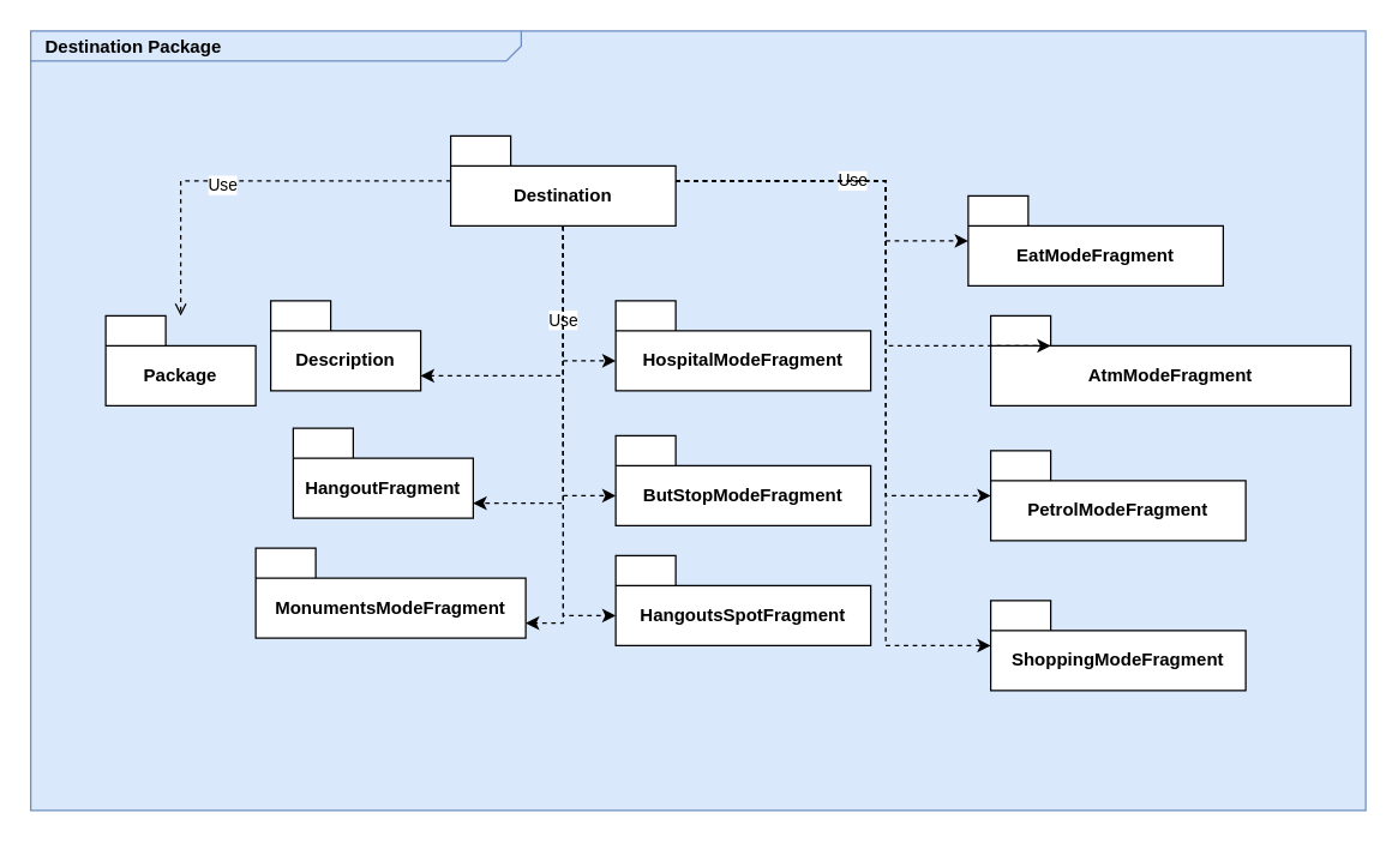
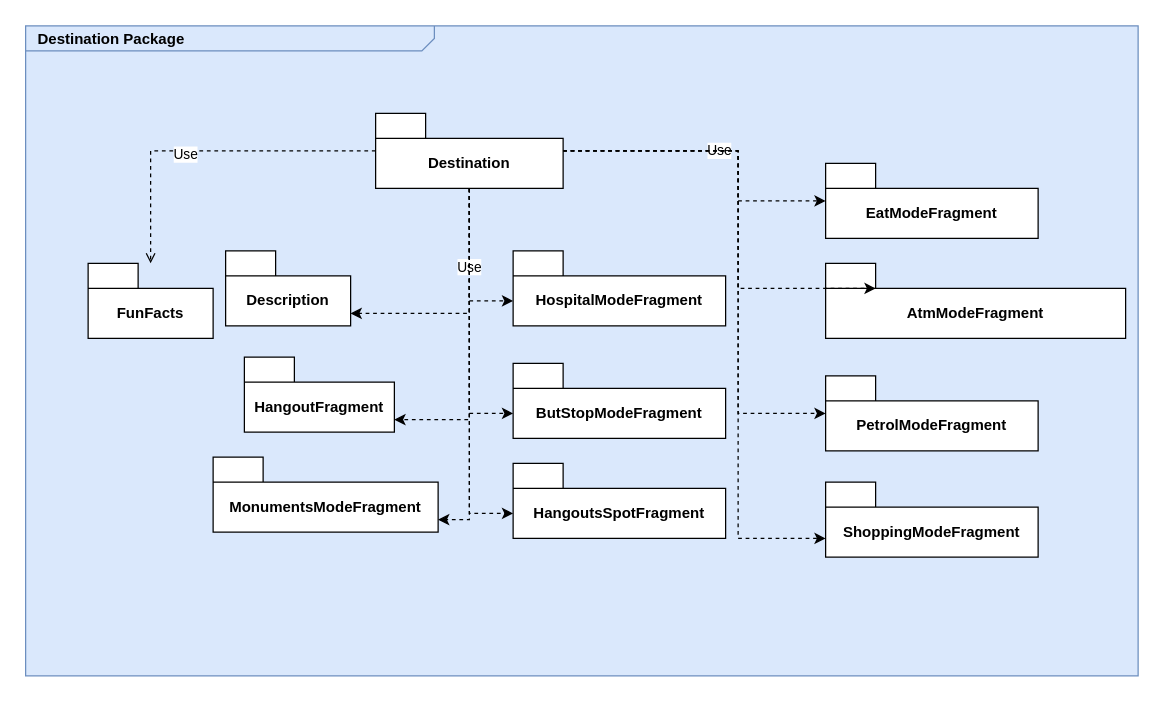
  <mxCell id="0" style=";html=1;" />
  <mxCell id="1" style=";html=1;" parent="0" />
  <mxCell id="2" value="&lt;p style=&quot;margin: 0px ; margin-top: 4px ; margin-left: 10px ; text-align: left&quot;&gt;&lt;b&gt;Destination Package&lt;/b&gt;&lt;/p&gt;" style="html=1;strokeWidth=1;shape=mxgraph.sysml.package;html=1;overflow=fill;whiteSpace=wrap;fillColor=#dae8fc;fontSize=12;align=center;labelX=327.64;strokeColor=#6c8ebf;" parent="1" vertex="1"><mxGeometry x="20" y="20" width="890" height="520" as="geometry" /></mxCell>
  <mxCell id="3" style="edgeStyle=orthogonalEdgeStyle;rounded=0;orthogonalLoop=1;jettySize=auto;html=1;dashed=1;endArrow=open;" edge="1" parent="1" source="10" target="11"><mxGeometry relative="1" as="geometry" /></mxCell>
  <mxCell id="4" value="Use" style="edgeLabel;html=1;align=center;verticalAlign=middle;resizable=0;points=[];" vertex="1" connectable="0" parent="3"><mxGeometry x="0.132" y="2" relative="1" as="geometry"><mxPoint as="offset" /></mxGeometry></mxCell>
  <mxCell id="5" style="edgeStyle=orthogonalEdgeStyle;shape=connector;rounded=0;orthogonalLoop=1;jettySize=auto;html=1;dashed=1;strokeColor=default;align=center;verticalAlign=middle;fontFamily=Helvetica;fontSize=11;fontColor=default;labelBackgroundColor=default;endArrow=classic;" edge="1" parent="1" source="10" target="12"><mxGeometry relative="1" as="geometry"><Array as="points"><mxPoint x="375" y="250" /></Array></mxGeometry></mxCell>
  <mxCell id="6" value="Use" style="edgeStyle=orthogonalEdgeStyle;shape=connector;rounded=0;orthogonalLoop=1;jettySize=auto;html=1;dashed=1;strokeColor=default;align=center;verticalAlign=middle;fontFamily=Helvetica;fontSize=11;fontColor=default;labelBackgroundColor=default;endArrow=classic;" edge="1" parent="1" source="10" target="20"><mxGeometry relative="1" as="geometry"><Array as="points"><mxPoint x="375" y="240" /></Array></mxGeometry></mxCell>
  <mxCell id="7" value="Use" style="edgeStyle=orthogonalEdgeStyle;shape=connector;rounded=0;orthogonalLoop=1;jettySize=auto;html=1;dashed=1;strokeColor=default;align=center;verticalAlign=middle;fontFamily=Helvetica;fontSize=11;fontColor=default;labelBackgroundColor=default;endArrow=classic;" edge="1" parent="1" source="10" target="21"><mxGeometry relative="1" as="geometry"><Array as="points"><mxPoint x="590" y="120" /><mxPoint x="590" y="160" /></Array></mxGeometry></mxCell>
  <mxCell id="8" style="edgeStyle=orthogonalEdgeStyle;shape=connector;rounded=0;orthogonalLoop=1;jettySize=auto;html=1;dashed=1;strokeColor=default;align=center;verticalAlign=middle;fontFamily=Helvetica;fontSize=11;fontColor=default;labelBackgroundColor=default;endArrow=classic;" edge="1" parent="1" source="10" target="17"><mxGeometry relative="1" as="geometry"><Array as="points"><mxPoint x="590" y="120" /><mxPoint x="590" y="430" /></Array></mxGeometry></mxCell>
  <mxCell id="9" style="edgeStyle=orthogonalEdgeStyle;shape=connector;rounded=0;orthogonalLoop=1;jettySize=auto;html=1;dashed=1;strokeColor=default;align=center;verticalAlign=middle;fontFamily=Helvetica;fontSize=11;fontColor=default;labelBackgroundColor=default;endArrow=classic;" edge="1" parent="1" source="10" target="18"><mxGeometry relative="1" as="geometry"><Array as="points"><mxPoint x="590" y="120" /><mxPoint x="590" y="330" /></Array></mxGeometry></mxCell>
  <mxCell id="10" value="Destination" style="shape=folder;fontStyle=1;tabWidth=40;tabHeight=20;tabPosition=left;html=1;boundedLbl=1;whiteSpace=wrap;" vertex="1" parent="1"><mxGeometry x="300" y="90" width="150" height="60" as="geometry" /></mxCell>
- <mxCell id="11" value="Package" style="shape=folder;fontStyle=1;tabWidth=40;tabHeight=20;tabPosition=left;html=1;boundedLbl=1;whiteSpace=wrap;" vertex="1" parent="1"><mxGeometry x="70" y="210" width="100" height="60" as="geometry" /></mxCell>
+ <mxCell id="11" value="FunFacts" style="shape=folder;fontStyle=1;tabWidth=40;tabHeight=20;tabPosition=left;html=1;boundedLbl=1;whiteSpace=wrap;" vertex="1" parent="1"><mxGeometry x="70" y="210" width="100" height="60" as="geometry" /></mxCell>
  <mxCell id="12" value="Description" style="shape=folder;fontStyle=1;tabWidth=40;tabHeight=20;tabPosition=left;html=1;boundedLbl=1;whiteSpace=wrap;" vertex="1" parent="1"><mxGeometry x="180" y="200" width="100" height="60" as="geometry" /></mxCell>
  <mxCell id="13" value="HangoutFragment" style="shape=folder;fontStyle=1;tabWidth=40;tabHeight=20;tabPosition=left;html=1;boundedLbl=1;whiteSpace=wrap;" vertex="1" parent="1"><mxGeometry x="195" y="285" width="120" height="60" as="geometry" /></mxCell>
  <mxCell id="14" value="MonumentsModeFragment" style="shape=folder;fontStyle=1;tabWidth=40;tabHeight=20;tabPosition=left;html=1;boundedLbl=1;whiteSpace=wrap;" vertex="1" parent="1"><mxGeometry x="170" y="365" width="180" height="60" as="geometry" /></mxCell>
  <mxCell id="15" value="HangoutsSpotFragment" style="shape=folder;fontStyle=1;tabWidth=40;tabHeight=20;tabPosition=left;html=1;boundedLbl=1;whiteSpace=wrap;" vertex="1" parent="1"><mxGeometry x="410" y="370" width="170" height="60" as="geometry" /></mxCell>
  <mxCell id="16" value="ButStopModeFragment" style="shape=folder;fontStyle=1;tabWidth=40;tabHeight=20;tabPosition=left;html=1;boundedLbl=1;whiteSpace=wrap;" vertex="1" parent="1"><mxGeometry x="410" y="290" width="170" height="60" as="geometry" /></mxCell>
- <mxCell id="17" value="ShoppingModeFragment" style="shape=folder;fontStyle=1;tabWidth=40;tabHeight=20;tabPosition=left;html=1;boundedLbl=1;whiteSpace=wrap;" vertex="1" parent="1"><mxGeometry x="660" y="400" width="170" height="60" as="geometry" /></mxCell>
+ <mxCell id="17" value="ShoppingModeFragment" style="shape=folder;fontStyle=1;tabWidth=40;tabHeight=20;tabPosition=left;html=1;boundedLbl=1;whiteSpace=wrap;" vertex="1" parent="1"><mxGeometry x="660" y="385" width="170" height="60" as="geometry" /></mxCell>
  <mxCell id="18" value="PetrolModeFragment" style="shape=folder;fontStyle=1;tabWidth=40;tabHeight=20;tabPosition=left;html=1;boundedLbl=1;whiteSpace=wrap;" vertex="1" parent="1"><mxGeometry x="660" y="300" width="170" height="60" as="geometry" /></mxCell>
  <mxCell id="19" value="AtmModeFragment" style="shape=folder;fontStyle=1;tabWidth=40;tabHeight=20;tabPosition=left;html=1;boundedLbl=1;whiteSpace=wrap;" vertex="1" parent="1"><mxGeometry x="660" y="210" width="240" height="60" as="geometry" /></mxCell>
  <mxCell id="20" value="HospitalModeFragment" style="shape=folder;fontStyle=1;tabWidth=40;tabHeight=20;tabPosition=left;html=1;boundedLbl=1;whiteSpace=wrap;" vertex="1" parent="1"><mxGeometry x="410" y="200" width="170" height="60" as="geometry" /></mxCell>
- <mxCell id="21" value="EatModeFragment" style="shape=folder;fontStyle=1;tabWidth=40;tabHeight=20;tabPosition=left;html=1;boundedLbl=1;whiteSpace=wrap;" vertex="1" parent="1"><mxGeometry x="645" y="130" width="170" height="60" as="geometry" /></mxCell>
+ <mxCell id="21" value="EatModeFragment" style="shape=folder;fontStyle=1;tabWidth=40;tabHeight=20;tabPosition=left;html=1;boundedLbl=1;whiteSpace=wrap;" vertex="1" parent="1"><mxGeometry x="660" y="130" width="170" height="60" as="geometry" /></mxCell>
  <mxCell id="22" style="edgeStyle=orthogonalEdgeStyle;shape=connector;rounded=0;orthogonalLoop=1;jettySize=auto;html=1;entryX=0;entryY=0;entryDx=40;entryDy=20;entryPerimeter=0;dashed=1;strokeColor=default;align=center;verticalAlign=middle;fontFamily=Helvetica;fontSize=11;fontColor=default;labelBackgroundColor=default;endArrow=classic;" edge="1" parent="1" source="10" target="19"><mxGeometry relative="1" as="geometry"><Array as="points"><mxPoint x="590" y="120" /><mxPoint x="590" y="230" /></Array></mxGeometry></mxCell>
  <mxCell id="23" style="edgeStyle=orthogonalEdgeStyle;shape=connector;rounded=0;orthogonalLoop=1;jettySize=auto;html=1;entryX=0;entryY=0;entryDx=0;entryDy=40;entryPerimeter=0;dashed=1;strokeColor=default;align=center;verticalAlign=middle;fontFamily=Helvetica;fontSize=11;fontColor=default;labelBackgroundColor=default;endArrow=classic;" edge="1" parent="1" source="10" target="16"><mxGeometry relative="1" as="geometry" /></mxCell>
  <mxCell id="24" style="edgeStyle=orthogonalEdgeStyle;shape=connector;rounded=0;orthogonalLoop=1;jettySize=auto;html=1;entryX=0;entryY=0;entryDx=0;entryDy=40;entryPerimeter=0;dashed=1;strokeColor=default;align=center;verticalAlign=middle;fontFamily=Helvetica;fontSize=11;fontColor=default;labelBackgroundColor=default;endArrow=classic;" edge="1" parent="1" source="10" target="15"><mxGeometry relative="1" as="geometry" /></mxCell>
  <mxCell id="25" style="edgeStyle=orthogonalEdgeStyle;shape=connector;rounded=0;orthogonalLoop=1;jettySize=auto;html=1;entryX=0;entryY=0;entryDx=120;entryDy=50;entryPerimeter=0;dashed=1;strokeColor=default;align=center;verticalAlign=middle;fontFamily=Helvetica;fontSize=11;fontColor=default;labelBackgroundColor=default;endArrow=classic;" edge="1" parent="1" source="10" target="13"><mxGeometry relative="1" as="geometry" /></mxCell>
  <mxCell id="26" style="edgeStyle=orthogonalEdgeStyle;shape=connector;rounded=0;orthogonalLoop=1;jettySize=auto;html=1;entryX=0;entryY=0;entryDx=180;entryDy=50;entryPerimeter=0;dashed=1;strokeColor=default;align=center;verticalAlign=middle;fontFamily=Helvetica;fontSize=11;fontColor=default;labelBackgroundColor=default;endArrow=classic;" edge="1" parent="1" source="10" target="14"><mxGeometry relative="1" as="geometry" /></mxCell>
